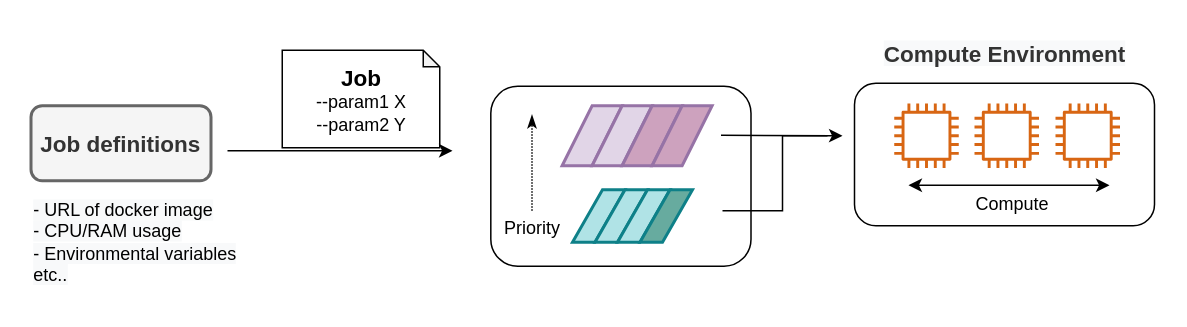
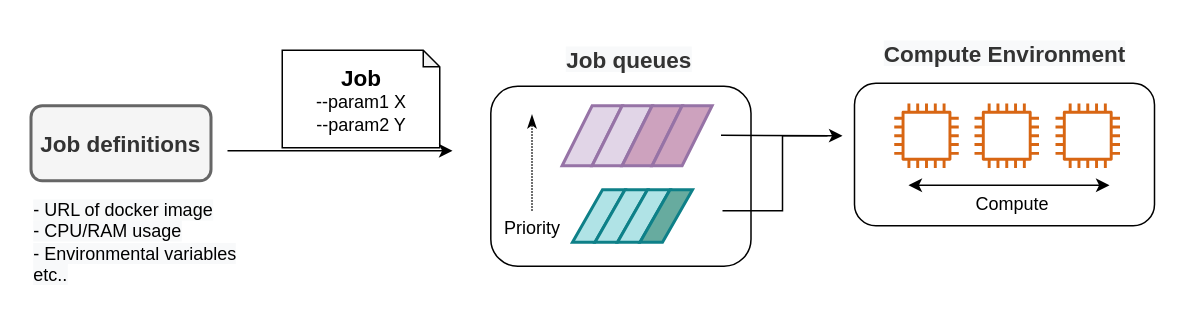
  <mxCell id="0" />
  <mxCell id="1" parent="0" />
  <mxCell id="2" value="" style="rounded=1;whiteSpace=wrap;html=1;fillColor=none;" vertex="1" parent="1"><mxGeometry x="326.54" y="57" width="173.46" height="120" as="geometry" /></mxCell>
  <mxCell id="3" value="&lt;b style=&quot;font-size: 15px&quot;&gt;Job&lt;br&gt;&lt;/b&gt;--param1 X&lt;br&gt;--param2 Y" style="shape=note;whiteSpace=wrap;html=1;backgroundOutline=1;darkOpacity=0.05;fontSize=12;size=11;" parent="1" vertex="1"><mxGeometry x="187.5" y="33" width="105" height="65" as="geometry" /></mxCell>
  <mxCell id="4" value="&lt;font style=&quot;font-size: 15px&quot;&gt;&lt;b&gt;Job definitions&lt;/b&gt;&lt;/font&gt;" style="rounded=1;whiteSpace=wrap;html=1;fillColor=#f5f5f5;strokeColor=#666666;fontColor=#333333;strokeWidth=2;" vertex="1" parent="1"><mxGeometry x="20" y="70" width="120" height="50" as="geometry" /></mxCell>
  <mxCell id="5" value="&lt;meta charset=&quot;utf-8&quot;&gt;&lt;span style=&quot;color: rgb(0, 0, 0); font-family: helvetica; font-size: 12px; font-style: normal; font-weight: 400; letter-spacing: normal; text-align: left; text-indent: 0px; text-transform: none; word-spacing: 0px; background-color: rgb(248, 249, 250); display: inline; float: none;&quot;&gt;- URL of docker image&lt;/span&gt;&lt;br style=&quot;color: rgb(0, 0, 0); font-family: helvetica; font-size: 12px; font-style: normal; font-weight: 400; letter-spacing: normal; text-align: left; text-indent: 0px; text-transform: none; word-spacing: 0px; background-color: rgb(248, 249, 250);&quot;&gt;&lt;span style=&quot;color: rgb(0, 0, 0); font-family: helvetica; font-size: 12px; font-style: normal; font-weight: 400; letter-spacing: normal; text-align: left; text-indent: 0px; text-transform: none; word-spacing: 0px; background-color: rgb(248, 249, 250); display: inline; float: none;&quot;&gt;- CPU/RAM usage&lt;/span&gt;&lt;br style=&quot;color: rgb(0, 0, 0); font-family: helvetica; font-size: 12px; font-style: normal; font-weight: 400; letter-spacing: normal; text-align: left; text-indent: 0px; text-transform: none; word-spacing: 0px; background-color: rgb(248, 249, 250);&quot;&gt;&lt;span style=&quot;color: rgb(0, 0, 0); font-family: helvetica; font-size: 12px; font-style: normal; font-weight: 400; letter-spacing: normal; text-align: left; text-indent: 0px; text-transform: none; word-spacing: 0px; background-color: rgb(248, 249, 250); display: inline; float: none;&quot;&gt;- Environmental variables&lt;/span&gt;&lt;br style=&quot;color: rgb(0, 0, 0); font-family: helvetica; font-size: 12px; font-style: normal; font-weight: 400; letter-spacing: normal; text-align: left; text-indent: 0px; text-transform: none; word-spacing: 0px; background-color: rgb(248, 249, 250);&quot;&gt;&lt;span style=&quot;color: rgb(0, 0, 0); font-family: helvetica; font-size: 12px; font-style: normal; font-weight: 400; letter-spacing: normal; text-align: left; text-indent: 0px; text-transform: none; word-spacing: 0px; background-color: rgb(248, 249, 250); display: inline; float: none;&quot;&gt;etc..&lt;/span&gt;" style="text;whiteSpace=wrap;html=1;" vertex="1" parent="1"><mxGeometry x="20" y="126" width="140" height="70" as="geometry" /></mxCell>
+ <mxCell id="6" value="&lt;b style=&quot;color: rgb(51 , 51 , 51) ; font-family: &amp;#34;helvetica&amp;#34; ; font-size: 15px ; font-style: normal ; letter-spacing: normal ; text-indent: 0px ; text-transform: none ; word-spacing: 0px ; background-color: rgb(248 , 249 , 250)&quot;&gt;Job queues&lt;/b&gt;" style="text;whiteSpace=wrap;html=1;align=center;" vertex="1" parent="1"><mxGeometry x="354" y="24" width="130" height="30" as="geometry" /></mxCell>
  <mxCell id="7" value="" style="rounded=1;whiteSpace=wrap;html=1;fillColor=none;" vertex="1" parent="1"><mxGeometry x="569" y="55" width="200" height="95" as="geometry" /></mxCell>
  <mxCell id="8" value="" style="outlineConnect=0;fontColor=#232F3E;gradientColor=none;fillColor=#D86613;strokeColor=none;dashed=0;verticalLabelPosition=bottom;verticalAlign=top;align=center;html=1;fontSize=12;fontStyle=0;aspect=fixed;pointerEvents=1;shape=mxgraph.aws4.instance2;" vertex="1" parent="1"><mxGeometry x="595.5" y="68.5" width="43" height="43" as="geometry" /></mxCell>
  <mxCell id="9" value="" style="outlineConnect=0;fontColor=#232F3E;gradientColor=none;fillColor=#D86613;strokeColor=none;dashed=0;verticalLabelPosition=bottom;verticalAlign=top;align=center;html=1;fontSize=12;fontStyle=0;aspect=fixed;pointerEvents=1;shape=mxgraph.aws4.instance2;" vertex="1" parent="1"><mxGeometry x="649" y="68.5" width="43" height="43" as="geometry" /></mxCell>
  <mxCell id="10" value="" style="outlineConnect=0;fontColor=#232F3E;gradientColor=none;fillColor=#D86613;strokeColor=none;dashed=0;verticalLabelPosition=bottom;verticalAlign=top;align=center;html=1;fontSize=12;fontStyle=0;aspect=fixed;pointerEvents=1;shape=mxgraph.aws4.instance2;" vertex="1" parent="1"><mxGeometry x="703" y="68.5" width="43" height="43" as="geometry" /></mxCell>
  <mxCell id="11" value="&lt;b style=&quot;color: rgb(51 , 51 , 51) ; font-family: &amp;#34;helvetica&amp;#34; ; font-size: 15px ; font-style: normal ; letter-spacing: normal ; text-indent: 0px ; text-transform: none ; word-spacing: 0px ; background-color: rgb(248 , 249 , 250)&quot;&gt;Compute Environment&lt;/b&gt;" style="text;whiteSpace=wrap;html=1;align=center;" vertex="1" parent="1"><mxGeometry x="571.5" y="20" width="195" height="30" as="geometry" /></mxCell>
  <mxCell id="12" value="" style="endArrow=classic;html=1;" edge="1" parent="1"><mxGeometry width="50" height="50" relative="1" as="geometry"><mxPoint x="151" y="100" as="sourcePoint" /><mxPoint x="301" y="100" as="targetPoint" /></mxGeometry></mxCell>
  <mxCell id="13" value="" style="endArrow=classic;html=1;" edge="1" parent="1"><mxGeometry width="50" height="50" relative="1" as="geometry"><mxPoint x="480" y="89.71" as="sourcePoint" /><mxPoint x="561" y="90" as="targetPoint" /></mxGeometry></mxCell>
  <mxCell id="14" value="" style="edgeStyle=elbowEdgeStyle;endArrow=none;html=1;rounded=0;endFill=0;" edge="1" parent="1"><mxGeometry width="50" height="50" relative="1" as="geometry"><mxPoint x="481" y="140" as="sourcePoint" /><mxPoint x="551" y="90" as="targetPoint" /><Array as="points"><mxPoint x="521" y="140" /></Array></mxGeometry></mxCell>
  <mxCell id="15" value="Priority" style="text;html=1;align=center;verticalAlign=middle;resizable=0;points=[];autosize=1;strokeColor=none;" vertex="1" parent="1"><mxGeometry x="329" y="142" width="50" height="20" as="geometry" /></mxCell>
  <mxCell id="16" value="" style="endArrow=classicThin;dashed=1;html=1;dashPattern=1 1;strokeWidth=1;endFill=1;" edge="1" parent="1"><mxGeometry width="50" height="50" relative="1" as="geometry"><mxPoint x="354" y="140" as="sourcePoint" /><mxPoint x="354" y="76" as="targetPoint" /></mxGeometry></mxCell>
  <mxCell id="17" value="" style="group" vertex="1" connectable="0" parent="1"><mxGeometry x="381" y="126" width="80" height="35" as="geometry" /></mxCell>
  <mxCell id="18" value="" style="shape=parallelogram;perimeter=parallelogramPerimeter;whiteSpace=wrap;html=1;fixedSize=1;strokeWidth=2;align=left;fillColor=#b0e3e6;strokeColor=#0e8088;aspect=fixed;" vertex="1" parent="17"><mxGeometry width="35" height="35" as="geometry" /></mxCell>
  <mxCell id="19" value="" style="shape=parallelogram;perimeter=parallelogramPerimeter;whiteSpace=wrap;html=1;fixedSize=1;strokeWidth=2;align=left;fillColor=#b0e3e6;strokeColor=#0e8088;aspect=fixed;" vertex="1" parent="17"><mxGeometry x="15" width="35" height="35" as="geometry" /></mxCell>
  <mxCell id="20" value="" style="shape=parallelogram;perimeter=parallelogramPerimeter;whiteSpace=wrap;html=1;fixedSize=1;strokeWidth=2;align=left;strokeColor=#0e8088;fillColor=#b0e3e6;aspect=fixed;" vertex="1" parent="17"><mxGeometry x="30" width="35" height="35" as="geometry" /></mxCell>
  <mxCell id="21" value="" style="shape=parallelogram;perimeter=parallelogramPerimeter;whiteSpace=wrap;html=1;fixedSize=1;strokeWidth=2;align=left;strokeColor=#0e8088;aspect=fixed;fillColor=#67AB9F;" vertex="1" parent="17"><mxGeometry x="45" width="35" height="35" as="geometry" /></mxCell>
  <mxCell id="22" value="" style="shape=parallelogram;perimeter=parallelogramPerimeter;whiteSpace=wrap;html=1;fixedSize=1;strokeWidth=2;align=left;fillColor=#e1d5e7;strokeColor=#9673a6;" vertex="1" parent="1"><mxGeometry x="374.08" y="70" width="40" height="40" as="geometry" /></mxCell>
  <mxCell id="23" value="" style="shape=parallelogram;perimeter=parallelogramPerimeter;whiteSpace=wrap;html=1;fixedSize=1;strokeWidth=2;align=left;fillColor=#e1d5e7;strokeColor=#9673a6;" vertex="1" parent="1"><mxGeometry x="394.08" y="70" width="40" height="40" as="geometry" /></mxCell>
  <mxCell id="24" value="" style="shape=parallelogram;perimeter=parallelogramPerimeter;whiteSpace=wrap;html=1;fixedSize=1;strokeWidth=2;align=left;strokeColor=#9673a6;fillColor=#CDA2BE;" vertex="1" parent="1"><mxGeometry x="414.08" y="70" width="40" height="40" as="geometry" /></mxCell>
  <mxCell id="25" value="" style="shape=parallelogram;perimeter=parallelogramPerimeter;whiteSpace=wrap;html=1;fixedSize=1;strokeWidth=2;align=left;strokeColor=#9673a6;fillColor=#CDA2BE;" vertex="1" parent="1"><mxGeometry x="434.08" y="70" width="40" height="40" as="geometry" /></mxCell>
  <mxCell id="26" value="" style="endArrow=classic;startArrow=classic;html=1;strokeWidth=1;" edge="1" parent="1"><mxGeometry width="50" height="50" relative="1" as="geometry"><mxPoint x="605" y="123" as="sourcePoint" /><mxPoint x="739" y="123" as="targetPoint" /></mxGeometry></mxCell>
  <mxCell id="27" value="Compute" style="text;html=1;align=center;verticalAlign=middle;resizable=0;points=[];autosize=1;strokeColor=none;" vertex="1" parent="1"><mxGeometry x="649" y="126" width="50" height="20" as="geometry" /></mxCell>
